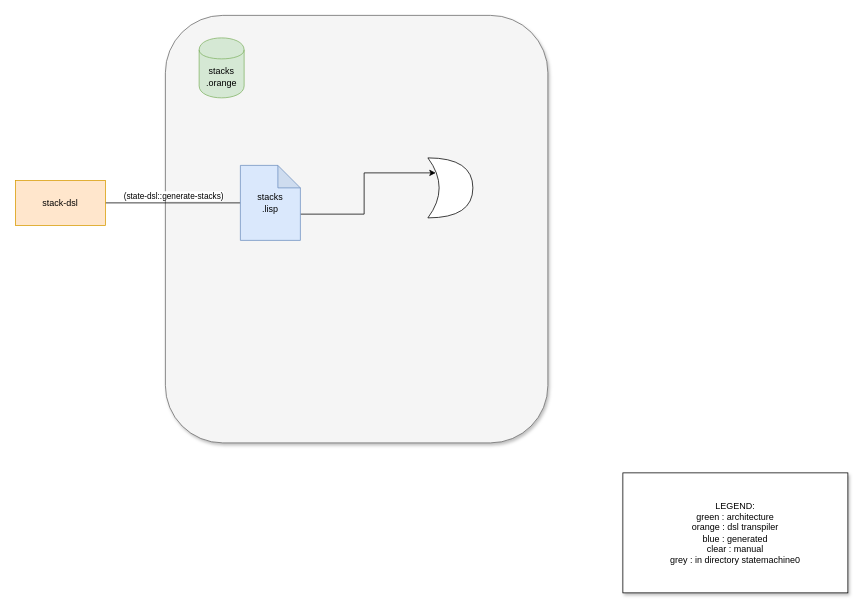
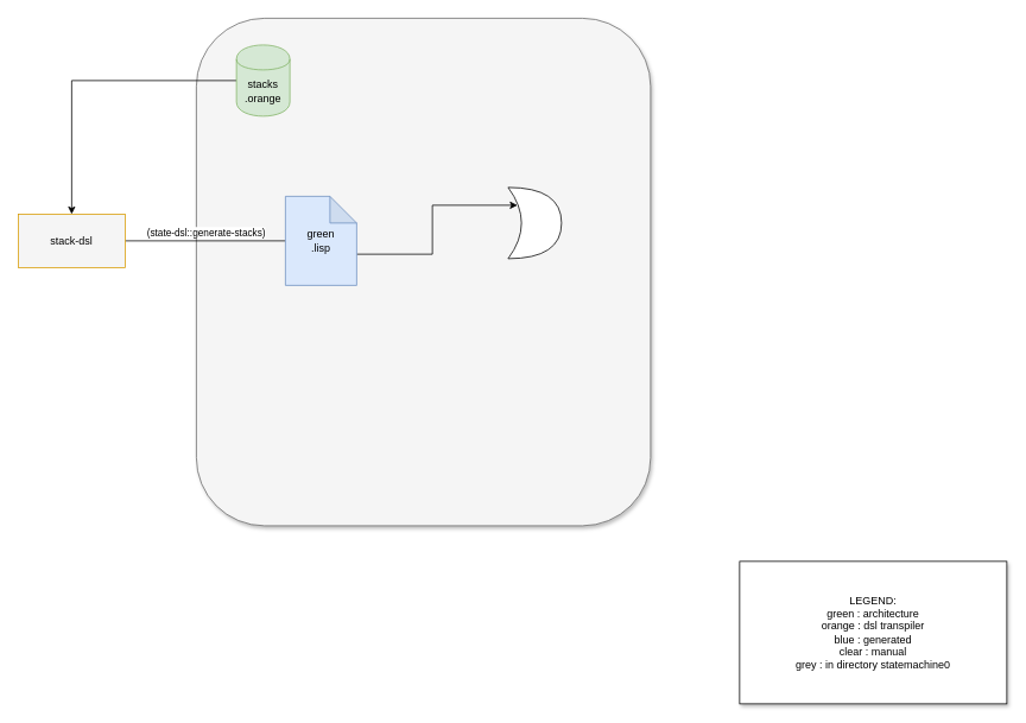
  <mxCell id="0" />
  <mxCell id="1" parent="0" />
  <mxCell id="2" value="" style="rounded=1;whiteSpace=wrap;html=1;shadow=1;strokeColor=#666666;fillColor=#f5f5f5;fontColor=#333333;" parent="1" vertex="1"><mxGeometry x="220" y="20" width="510" height="570" as="geometry" /></mxCell>
+ <mxCell id="3" style="edgeStyle=orthogonalEdgeStyle;rounded=0;orthogonalLoop=1;jettySize=auto;html=1;exitX=0;exitY=0.5;exitDx=0;exitDy=0;" parent="1" source="4" target="7" edge="1"><mxGeometry relative="1" as="geometry" /></mxCell>
  <mxCell id="4" value="stacks&lt;br&gt;.orange" style="shape=cylinder;whiteSpace=wrap;html=1;boundedLbl=1;backgroundOutline=1;fillColor=#d5e8d4;strokeColor=#82b366;" parent="1" vertex="1"><mxGeometry x="265" y="50" width="60" height="80" as="geometry" /></mxCell>
  <mxCell id="5" style="edgeStyle=orthogonalEdgeStyle;rounded=0;orthogonalLoop=1;jettySize=auto;html=1;exitX=1;exitY=0.5;exitDx=0;exitDy=0;entryX=0;entryY=0.5;entryDx=0;entryDy=0;entryPerimeter=0;endArrow=none;" parent="1" source="7" target="9" edge="1"><mxGeometry relative="1" as="geometry" /></mxCell>
  <mxCell id="6" value="(state-dsl::generate-stacks)" style="edgeLabel;html=1;align=center;verticalAlign=middle;resizable=0;points=[];" parent="5" vertex="1" connectable="0"><mxGeometry x="-0.333" y="-4" relative="1" as="geometry"><mxPoint x="30" y="-14" as="offset" /></mxGeometry></mxCell>
- <mxCell id="7" value="stack-dsl" style="rounded=0;whiteSpace=wrap;html=1;fillColor=#ffe6cc;strokeColor=#d79b00;" parent="1" vertex="1"><mxGeometry x="20" y="240" width="120" height="60" as="geometry" /></mxCell>
+ <mxCell id="7" value="stack-dsl" style="rounded=0;whiteSpace=wrap;html=1;fillColor=#f5f5f5;strokeColor=#d79b00;" parent="1" vertex="1"><mxGeometry x="20" y="240" width="120" height="60" as="geometry" /></mxCell>
  <mxCell id="8" style="edgeStyle=orthogonalEdgeStyle;rounded=0;orthogonalLoop=1;jettySize=auto;html=1;exitX=0;exitY=0;exitDx=80;exitDy=65;exitPerimeter=0;entryX=0.175;entryY=0.25;entryDx=0;entryDy=0;entryPerimeter=0;" parent="1" source="9" target="10" edge="1"><mxGeometry relative="1" as="geometry" /></mxCell>
- <mxCell id="9" value="stacks&lt;br&gt;.lisp" style="shape=note;whiteSpace=wrap;html=1;backgroundOutline=1;darkOpacity=0.05;fillColor=#dae8fc;strokeColor=#6c8ebf;" parent="1" vertex="1"><mxGeometry x="320" y="220" width="80" height="100" as="geometry" /></mxCell>
+ <mxCell id="9" value="green&lt;br&gt;.lisp" style="shape=note;whiteSpace=wrap;html=1;backgroundOutline=1;darkOpacity=0.05;fillColor=#dae8fc;strokeColor=#6c8ebf;" parent="1" vertex="1"><mxGeometry x="320" y="220" width="80" height="100" as="geometry" /></mxCell>
  <mxCell id="10" value="" style="shape=xor;whiteSpace=wrap;html=1;" parent="1" vertex="1"><mxGeometry x="570" y="210" width="60" height="80" as="geometry" /></mxCell>
  <mxCell id="11" value="&lt;div&gt;&lt;span&gt;LEGEND:&lt;/span&gt;&lt;/div&gt;&lt;div&gt;&lt;span&gt;green : architecture&lt;/span&gt;&lt;/div&gt;&lt;div&gt;&lt;span&gt;orange : dsl transpiler&lt;/span&gt;&lt;/div&gt;&lt;div&gt;&lt;span&gt;blue : generated&lt;/span&gt;&lt;/div&gt;&lt;div&gt;&lt;span&gt;clear : manual&lt;/span&gt;&lt;/div&gt;&lt;div&gt;grey : in directory statemachine0&lt;/div&gt;" style="text;html=1;strokeColor=#000000;fillColor=#ffffff;align=center;verticalAlign=middle;whiteSpace=wrap;rounded=0;shadow=1;" parent="1" vertex="1"><mxGeometry x="830" y="630" width="300" height="160" as="geometry" /></mxCell>
